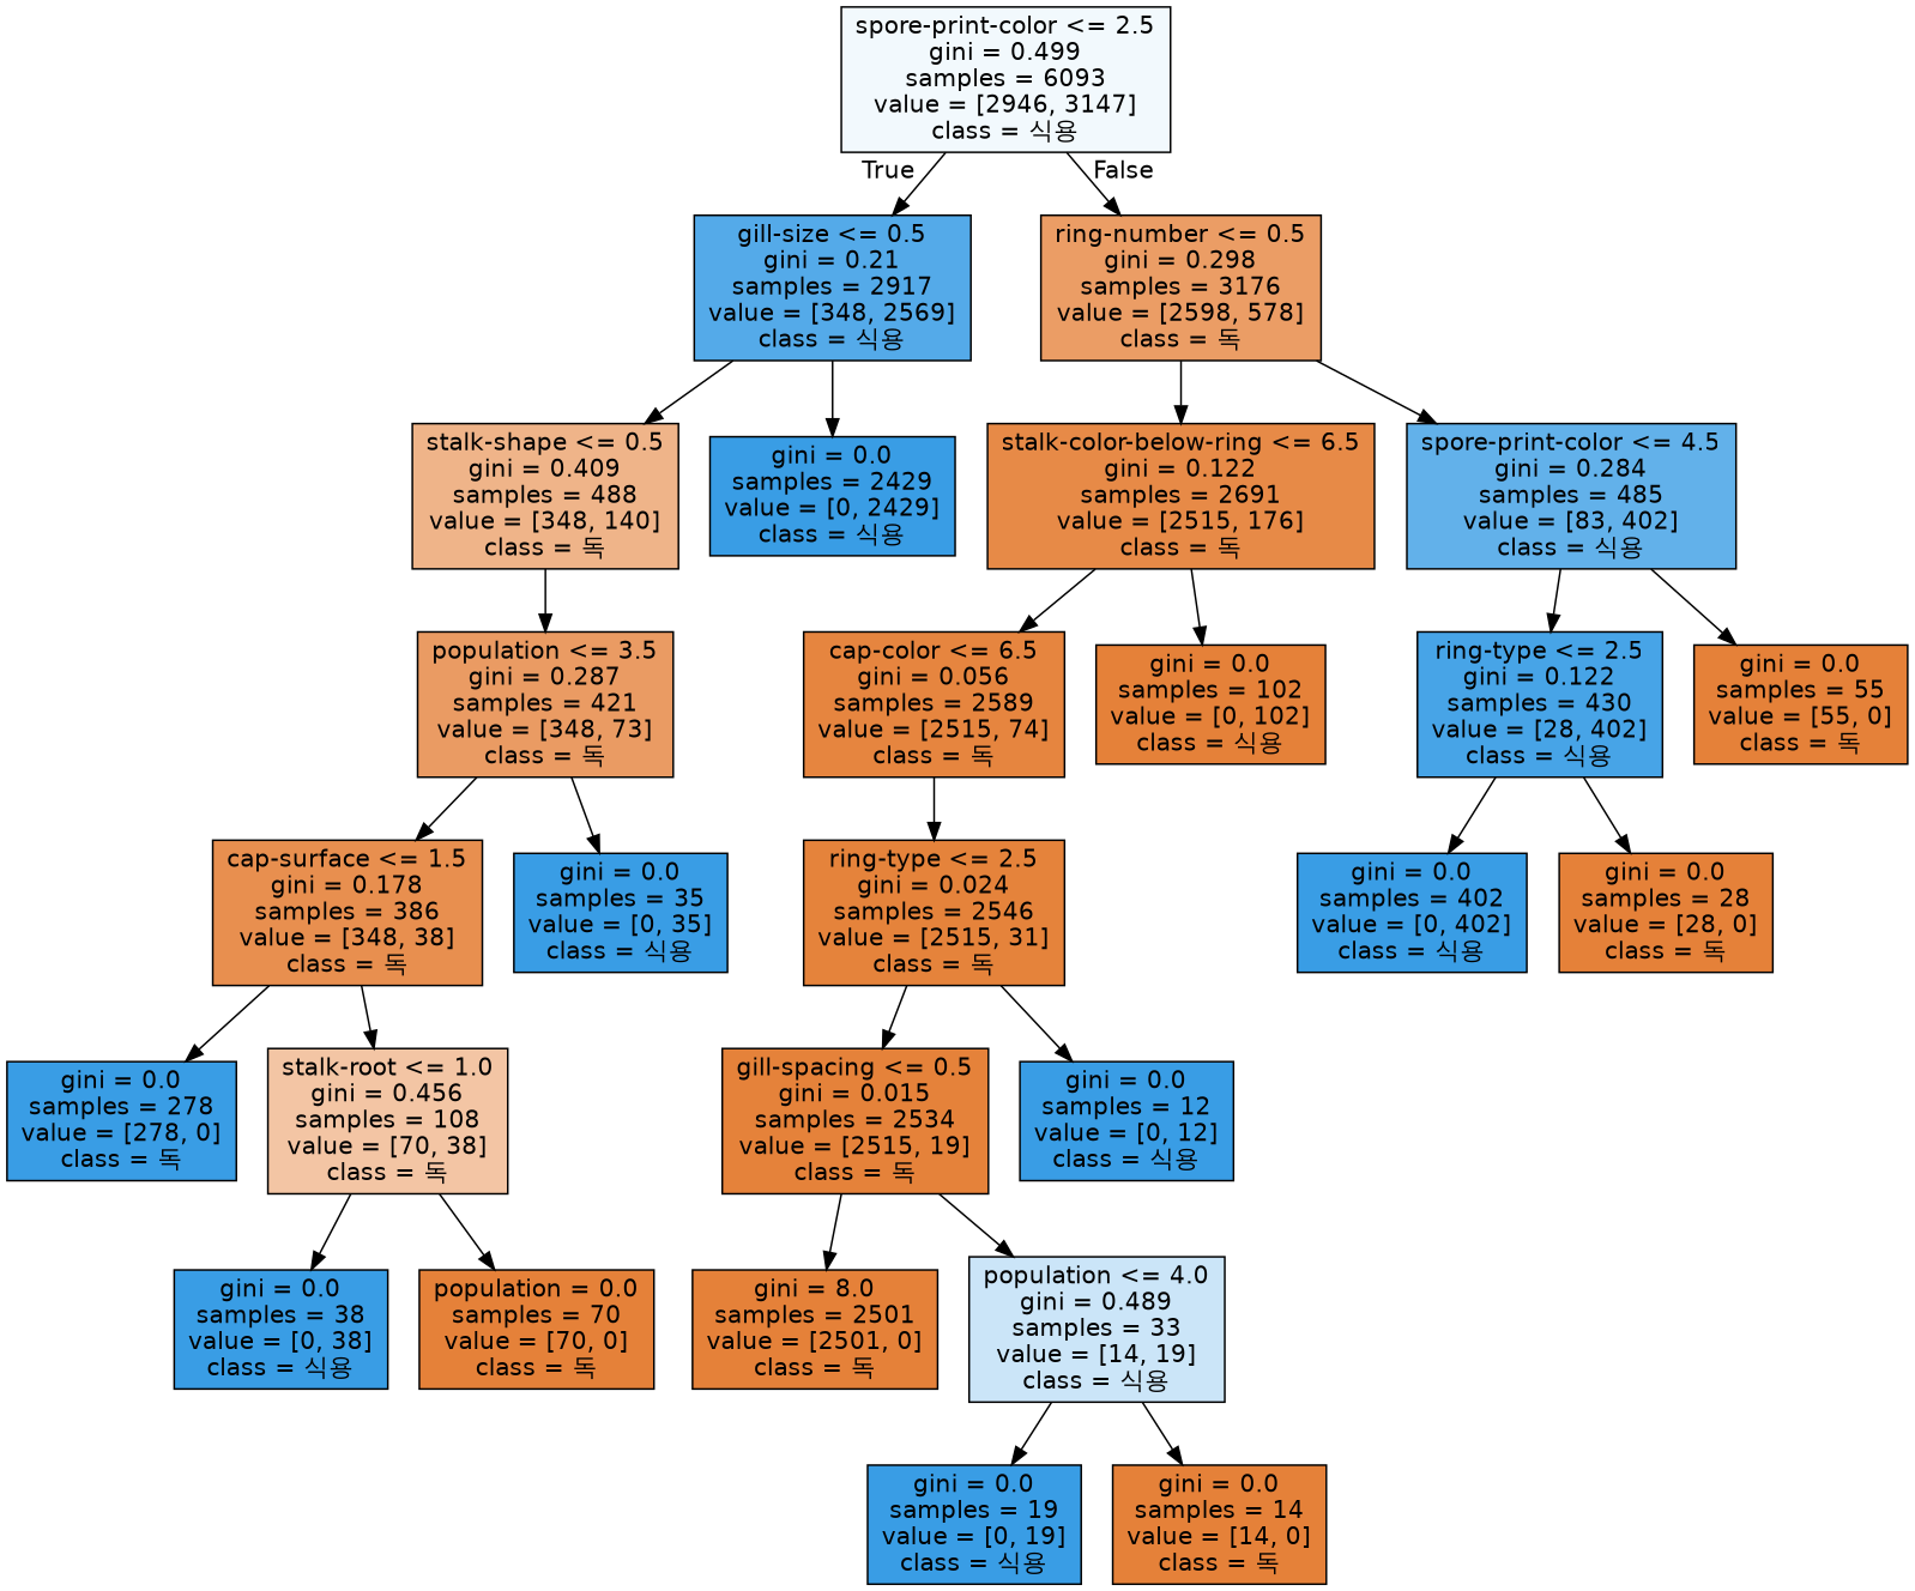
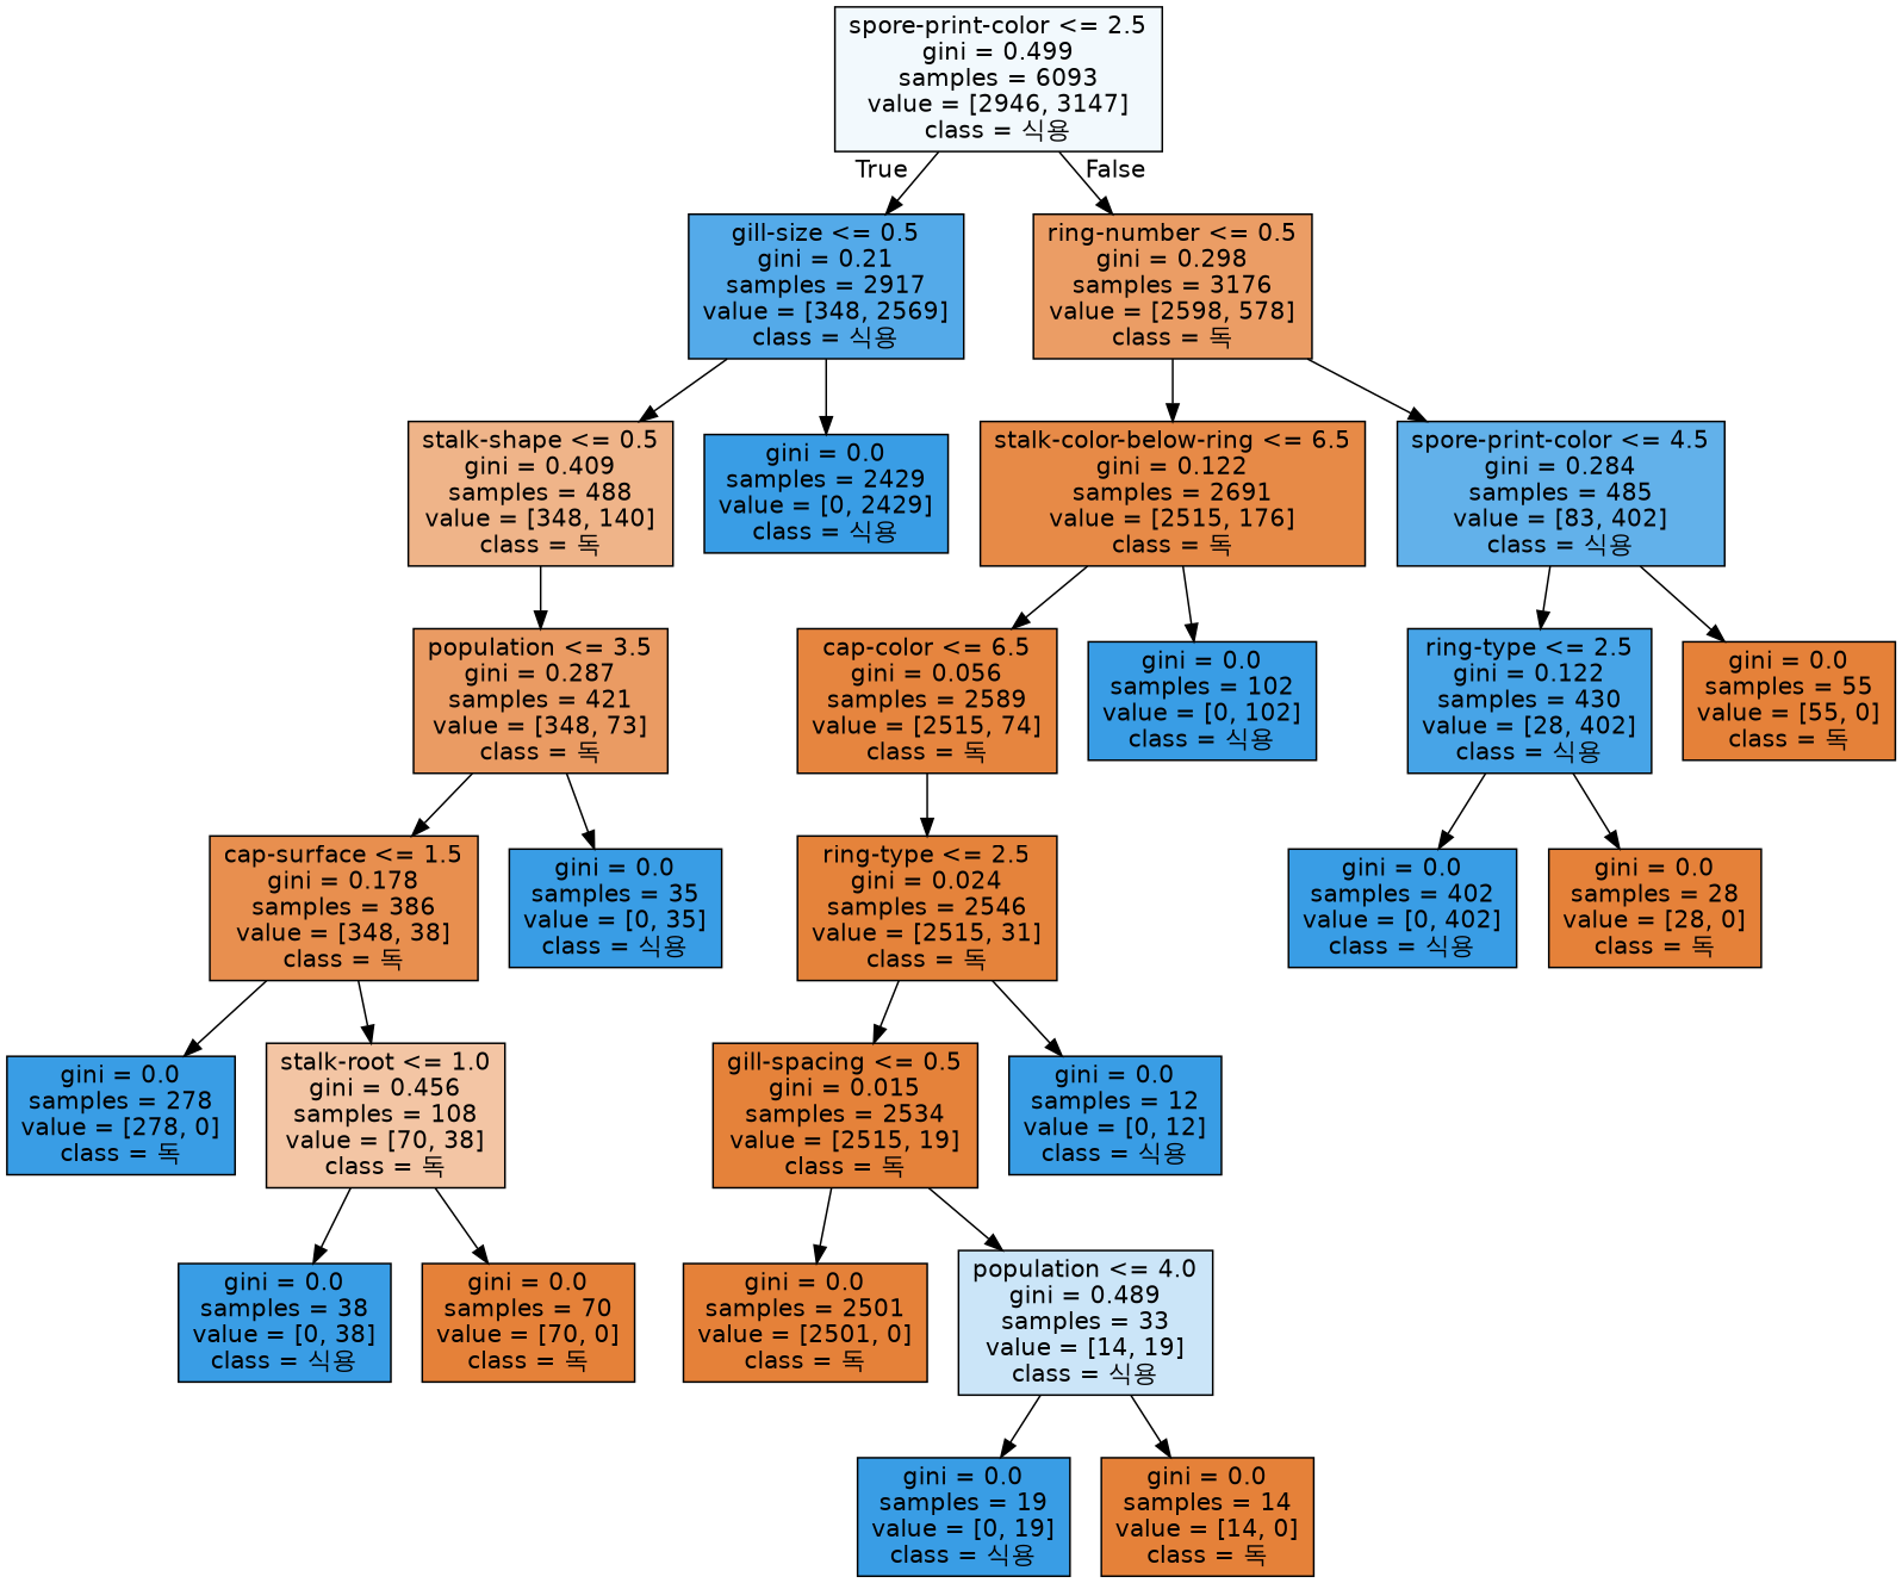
  digraph {
    node [color=black fillcolor="#399de5" fontname=helvetica shape=box style=filled]
    edge [fontname=helvetica]
    n1 [fillcolor="#f2f9fd" label="spore-print-color <= 2.5\ngini = 0.499\nsamples = 6093\nvalue = [2946, 3147]\nclass = 식용"]
    n2 [fillcolor="#54aae9" label="gill-size <= 0.5\ngini = 0.21\nsamples = 2917\nvalue = [348, 2569]\nclass = 식용"]
    n3 [fillcolor="#eb9d65" label="ring-number <= 0.5\ngini = 0.298\nsamples = 3176\nvalue = [2598, 578]\nclass = 독"]
    n4 [fillcolor="#efb489" label="stalk-shape <= 0.5\ngini = 0.409\nsamples = 488\nvalue = [348, 140]\nclass = 독"]
    n5 [label="gini = 0.0\nsamples = 2429\nvalue = [0, 2429]\nclass = 식용"]
    n6 [fillcolor="#e78a47" label="stalk-color-below-ring <= 6.5\ngini = 0.122\nsamples = 2691\nvalue = [2515, 176]\nclass = 독"]
    n7 [fillcolor="#62b1ea" label="spore-print-color <= 4.5\ngini = 0.284\nsamples = 485\nvalue = [83, 402]\nclass = 식용"]
    n8 [fillcolor="#ea9b63" label="population <= 3.5\ngini = 0.287\nsamples = 421\nvalue = [348, 73]\nclass = 독"]
    n9 [fillcolor="#e88f4f" label="cap-surface <= 1.5\ngini = 0.178\nsamples = 386\nvalue = [348, 38]\nclass = 독"]
    n10 [label="gini = 0.0\nsamples = 35\nvalue = [0, 35]\nclass = 식용"]
    n11 [label="gini = 0.0\nsamples = 278\nvalue = [278, 0]\nclass = 독"]
    n12 [fillcolor="#f3c5a4" label="stalk-root <= 1.0\ngini = 0.456\nsamples = 108\nvalue = [70, 38]\nclass = 독"]
    n13 [label="gini = 0.0\nsamples = 38\nvalue = [0, 38]\nclass = 식용"]
-   n14 [fillcolor="#e58139" label="population = 0.0\nsamples = 70\nvalue = [70, 0]\nclass = 독"]
+   n14 [fillcolor="#e58139" label="gini = 0.0\nsamples = 70\nvalue = [70, 0]\nclass = 독"]
    n15 [fillcolor="#e6853f" label="cap-color <= 6.5\ngini = 0.056\nsamples = 2589\nvalue = [2515, 74]\nclass = 독"]
-   n16 [fillcolor="#e58139" label="gini = 0.0\nsamples = 102\nvalue = [0, 102]\nclass = 식용"]
+   n16 [label="gini = 0.0\nsamples = 102\nvalue = [0, 102]\nclass = 식용"]
    n17 [fillcolor="#47a4e7" label="ring-type <= 2.5\ngini = 0.122\nsamples = 430\nvalue = [28, 402]\nclass = 식용"]
    n18 [fillcolor="#e58139" label="gini = 0.0\nsamples = 55\nvalue = [55, 0]\nclass = 독"]
    n19 [fillcolor="#e5833b" label="ring-type <= 2.5\ngini = 0.024\nsamples = 2546\nvalue = [2515, 31]\nclass = 독"]
    n20 [fillcolor="#e5823a" label="gill-spacing <= 0.5\ngini = 0.015\nsamples = 2534\nvalue = [2515, 19]\nclass = 독"]
    n21 [label="gini = 0.0\nsamples = 12\nvalue = [0, 12]\nclass = 식용"]
-   n22 [fillcolor="#e58139" label="gini = 8.0\nsamples = 2501\nvalue = [2501, 0]\nclass = 독"]
+   n22 [fillcolor="#e58139" label="gini = 0.0\nsamples = 2501\nvalue = [2501, 0]\nclass = 독"]
    n23 [fillcolor="#cbe5f8" label="population <= 4.0\ngini = 0.489\nsamples = 33\nvalue = [14, 19]\nclass = 식용"]
    n24 [label="gini = 0.0\nsamples = 19\nvalue = [0, 19]\nclass = 식용"]
    n25 [fillcolor="#e58139" label="gini = 0.0\nsamples = 14\nvalue = [14, 0]\nclass = 독"]
    n26 [label="gini = 0.0\nsamples = 402\nvalue = [0, 402]\nclass = 식용"]
    n27 [fillcolor="#e58139" label="gini = 0.0\nsamples = 28\nvalue = [28, 0]\nclass = 독"]
    n1 -> n2 [headlabel=True labelangle=45 labeldistance=2.5]
    n1 -> n3 [headlabel=False labelangle=-45 labeldistance=2.5]
    n2 -> n4
    n2 -> n5
    n3 -> n6
    n3 -> n7
    n4 -> n8
    n6 -> n15
    n6 -> n16
    n7 -> n17
    n7 -> n18
    n8 -> n9
    n8 -> n10
    n9 -> n11
    n9 -> n12
    n12 -> n13
    n12 -> n14
    n15 -> n19
    n17 -> n26
    n17 -> n27
    n19 -> n20
    n19 -> n21
    n20 -> n22
    n20 -> n23
    n23 -> n24
    n23 -> n25
  }
